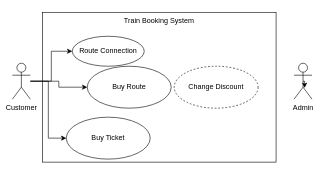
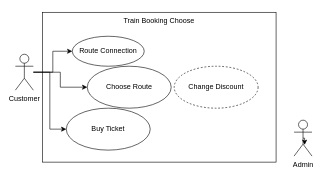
  <mxCell id="0" />
  <mxCell id="1" parent="0" />
- <mxCell id="2" value="Train Booking System" style="rounded=0;whiteSpace=wrap;html=1;verticalAlign=top;" vertex="1" parent="1"><mxGeometry x="70" y="20" width="390" height="250" as="geometry" /></mxCell>
+ <mxCell id="2" value="Train Booking Choose" style="rounded=0;whiteSpace=wrap;html=1;verticalAlign=top;" vertex="1" parent="1"><mxGeometry x="70" y="20" width="390" height="250" as="geometry" /></mxCell>
  <mxCell id="3" style="edgeStyle=orthogonalEdgeStyle;rounded=0;orthogonalLoop=1;jettySize=auto;html=1;" edge="1" parent="1" source="6" target="9"><mxGeometry relative="1" as="geometry" /></mxCell>
  <mxCell id="4" style="edgeStyle=orthogonalEdgeStyle;rounded=0;orthogonalLoop=1;jettySize=auto;html=1;entryX=0;entryY=0.5;entryDx=0;entryDy=0;" edge="1" parent="1" source="6" target="10"><mxGeometry relative="1" as="geometry" /></mxCell>
  <mxCell id="5" style="edgeStyle=orthogonalEdgeStyle;rounded=0;orthogonalLoop=1;jettySize=auto;html=1;entryX=0;entryY=0.5;entryDx=0;entryDy=0;" edge="1" parent="1" source="6" target="11"><mxGeometry relative="1" as="geometry" /></mxCell>
- <mxCell id="6" value="Customer" style="shape=umlActor;verticalLabelPosition=bottom;verticalAlign=top;html=1;fontStyle=0" vertex="1" parent="1"><mxGeometry x="20" y="105" width="30" height="60" as="geometry" /></mxCell>
- <mxCell id="7" value="Admin&lt;br&gt;" style="shape=umlActor;verticalLabelPosition=bottom;verticalAlign=top;html=1;" vertex="1" parent="1"><mxGeometry x="490" y="105" width="30" height="60" as="geometry" /></mxCell>
+ <mxCell id="6" value="Customer" style="shape=umlActor;verticalLabelPosition=bottom;verticalAlign=top;html=1;fontStyle=0" vertex="1" parent="1"><mxGeometry x="25" y="90" width="30" height="60" as="geometry" /></mxCell>
+ <mxCell id="7" value="Admin&lt;br&gt;" style="shape=umlActor;verticalLabelPosition=bottom;verticalAlign=top;html=1;" vertex="1" parent="1"><mxGeometry x="490" y="200" width="30" height="60" as="geometry" /></mxCell>
  <mxCell id="8" style="edgeStyle=orthogonalEdgeStyle;rounded=0;orthogonalLoop=1;jettySize=auto;html=1;exitX=0.5;exitY=0.5;exitDx=0;exitDy=0;exitPerimeter=0;entryX=0.587;entryY=0.687;entryDx=0;entryDy=0;entryPerimeter=0;" edge="1" parent="1" source="7" target="7"><mxGeometry relative="1" as="geometry" /></mxCell>
  <mxCell id="9" value="Route Connection" style="ellipse;whiteSpace=wrap;html=1;" vertex="1" parent="1"><mxGeometry x="120" y="60" width="120" height="50" as="geometry" /></mxCell>
- <mxCell id="10" value="Buy Route" style="ellipse;whiteSpace=wrap;html=1;" vertex="1" parent="1"><mxGeometry x="145" y="110" width="140" height="70" as="geometry" /></mxCell>
- <mxCell id="11" value="Buy Ticket" style="ellipse;whiteSpace=wrap;html=1;" vertex="1" parent="1"><mxGeometry x="110" y="195" width="140" height="70" as="geometry" /></mxCell>
+ <mxCell id="10" value="Choose Route" style="ellipse;whiteSpace=wrap;html=1;" vertex="1" parent="1"><mxGeometry x="145" y="110" width="140" height="70" as="geometry" /></mxCell>
+ <mxCell id="11" value="Buy Ticket" style="ellipse;whiteSpace=wrap;html=1;" vertex="1" parent="1"><mxGeometry x="110" y="180" width="140" height="70" as="geometry" /></mxCell>
  <mxCell id="12" value="Change Discount" style="ellipse;whiteSpace=wrap;html=1;dashed=1;" vertex="1" parent="1"><mxGeometry x="290" y="110" width="140" height="70" as="geometry" /></mxCell>
